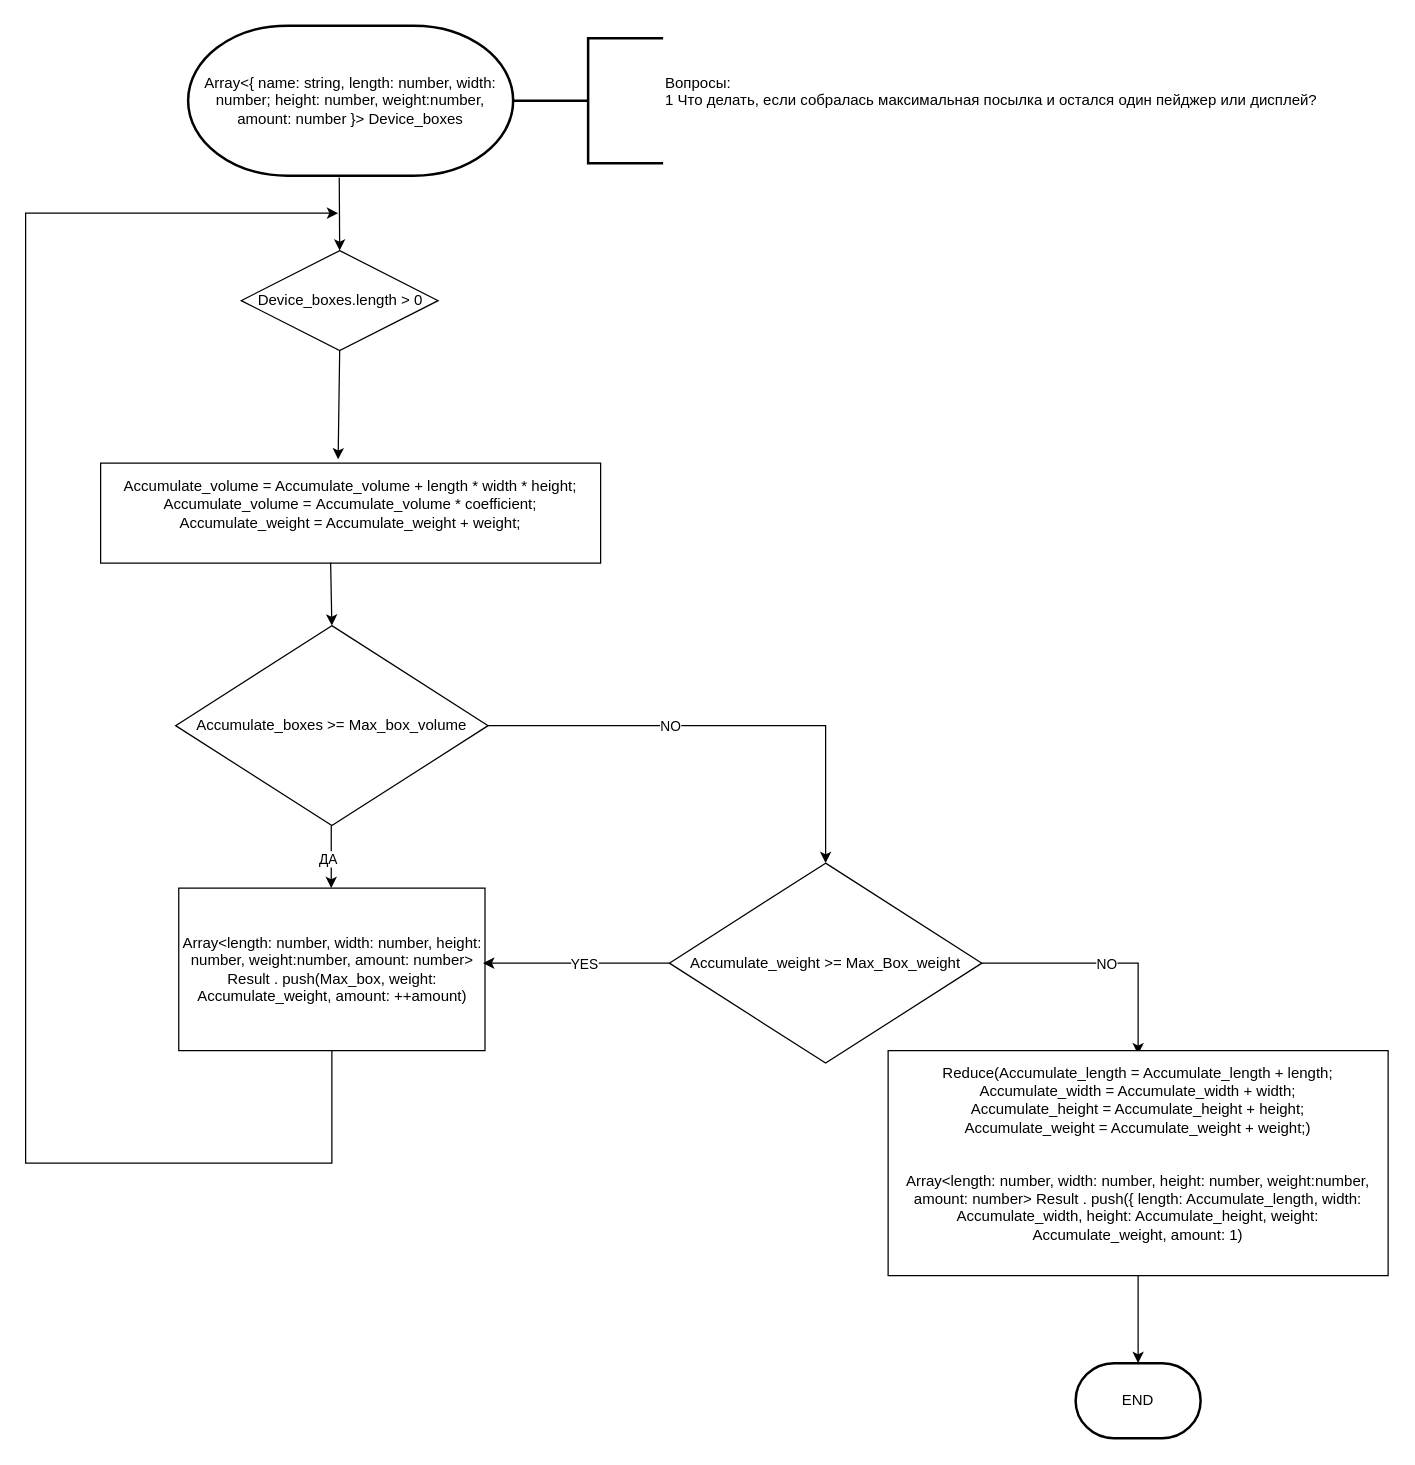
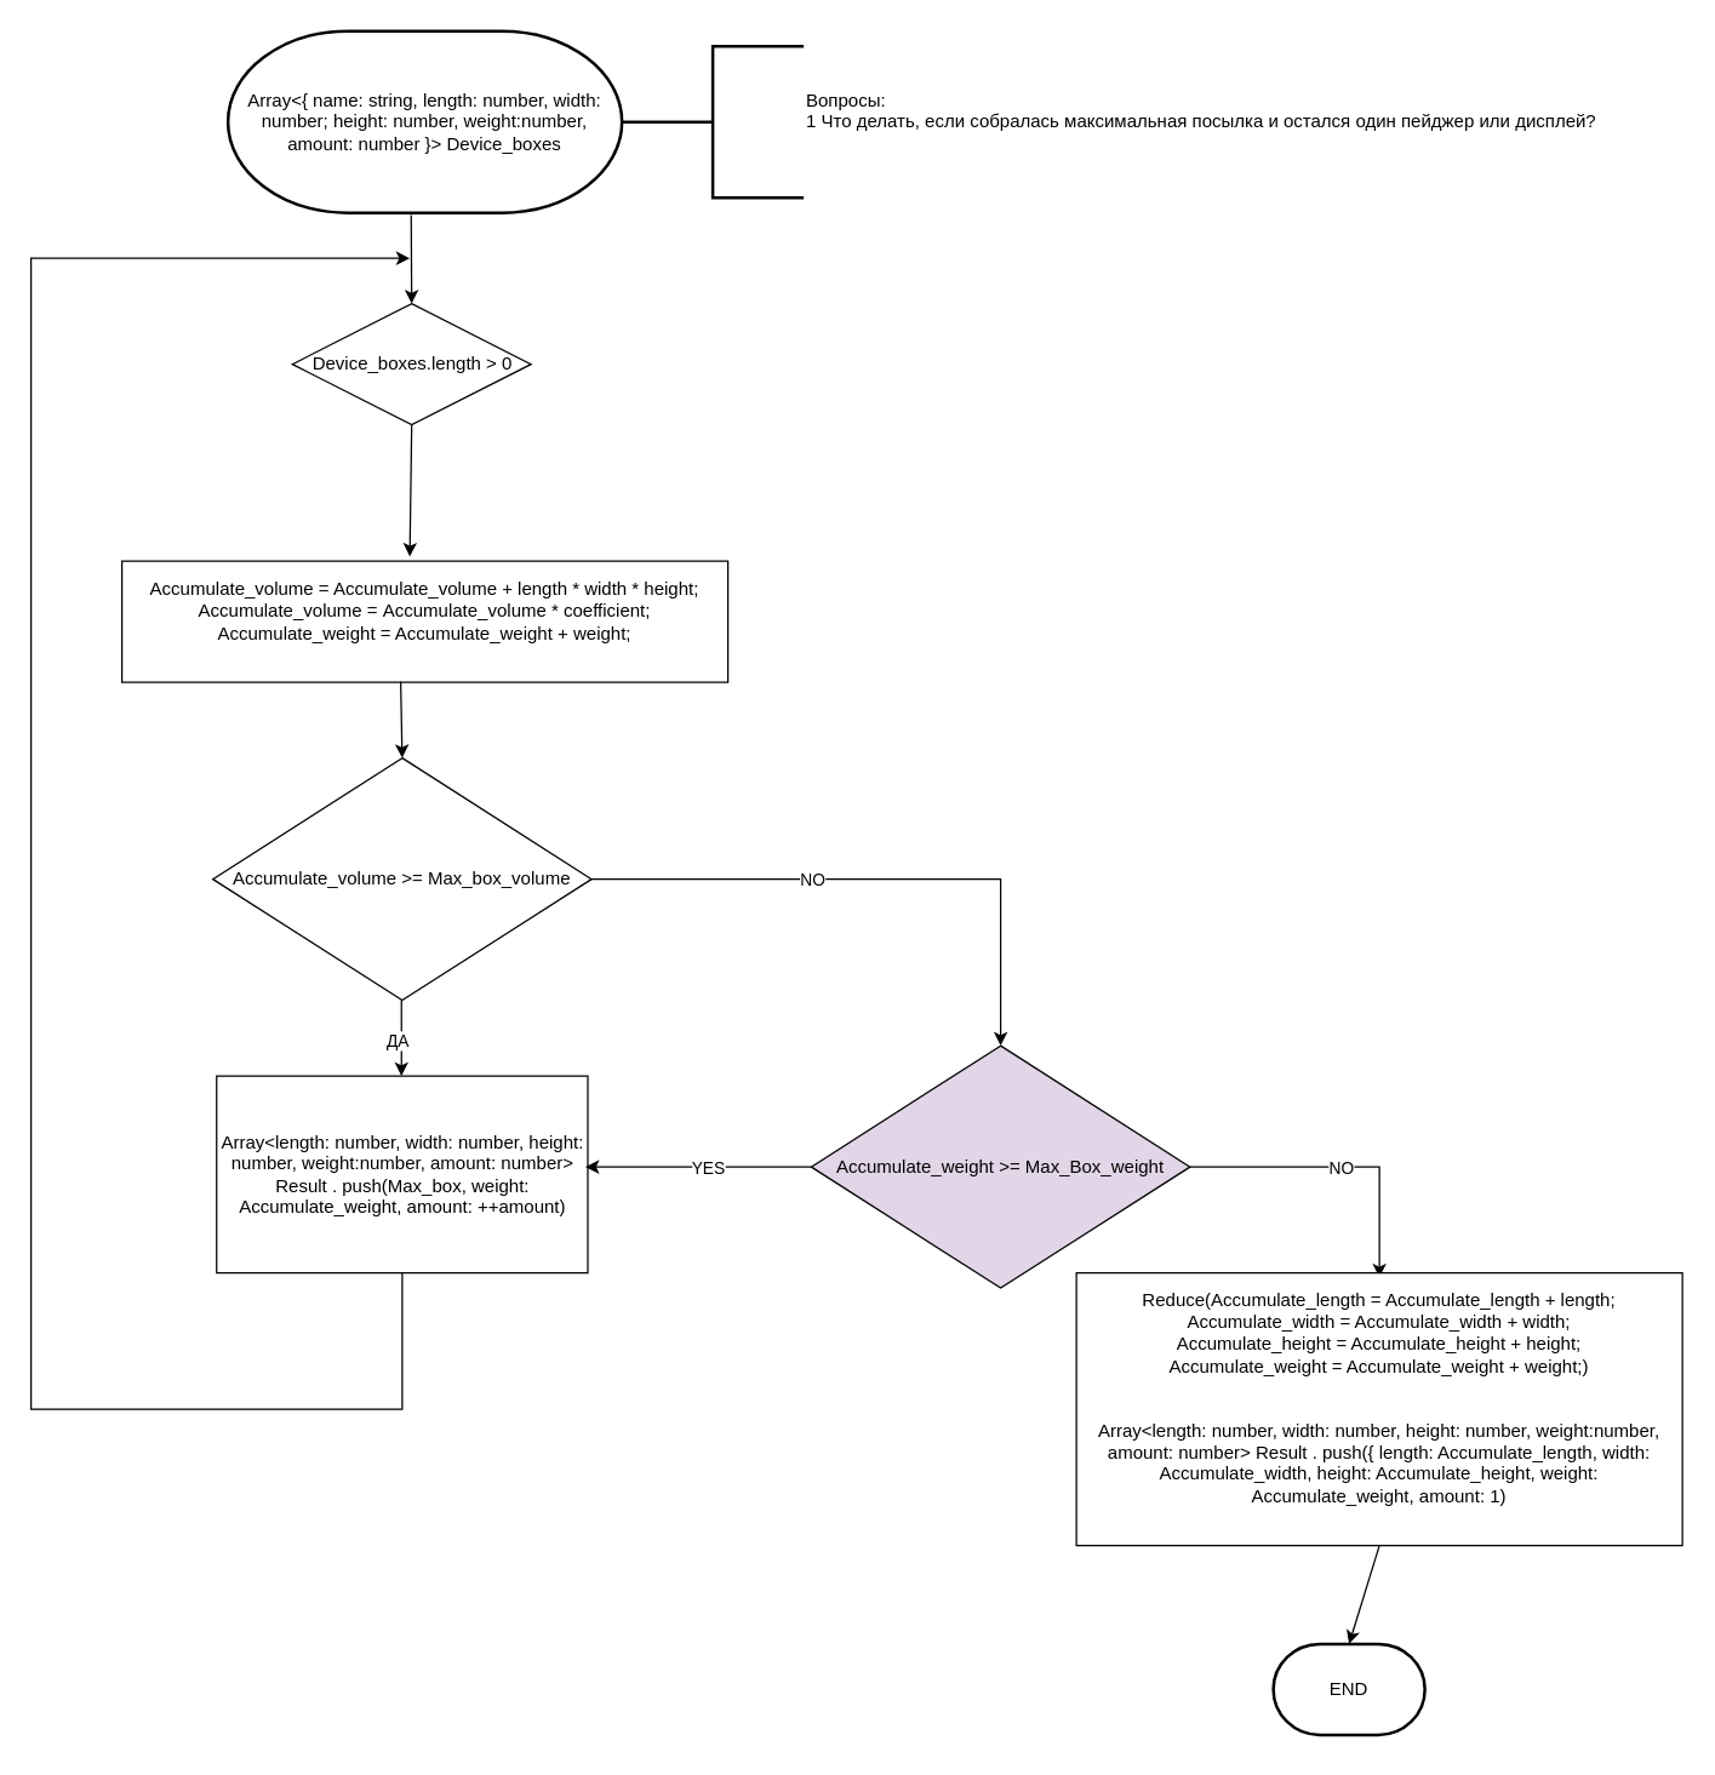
  <mxCell id="0" />
  <mxCell id="1" parent="0" />
  <mxCell id="2" value="Yes" style="rounded=0;html=1;jettySize=auto;orthogonalLoop=1;fontSize=11;endArrow=block;endFill=0;endSize=8;strokeWidth=1;shadow=0;labelBackgroundColor=none;edgeStyle=orthogonalEdgeStyle;" parent="1" edge="1"><mxGeometry y="20" relative="1" as="geometry"><mxPoint as="offset" /><mxPoint x="120" y="300" as="targetPoint" /></mxGeometry></mxCell>
  <mxCell id="3" value="No" style="edgeStyle=orthogonalEdgeStyle;rounded=0;html=1;jettySize=auto;orthogonalLoop=1;fontSize=11;endArrow=block;endFill=0;endSize=8;strokeWidth=1;shadow=0;labelBackgroundColor=none;" parent="1" edge="1"><mxGeometry y="10" relative="1" as="geometry"><mxPoint as="offset" /><mxPoint x="220" y="220" as="targetPoint" /></mxGeometry></mxCell>
  <mxCell id="4" value="No" style="rounded=0;html=1;jettySize=auto;orthogonalLoop=1;fontSize=11;endArrow=block;endFill=0;endSize=8;strokeWidth=1;shadow=0;labelBackgroundColor=none;edgeStyle=orthogonalEdgeStyle;" parent="1" edge="1"><mxGeometry x="0.333" y="20" relative="1" as="geometry"><mxPoint as="offset" /><mxPoint x="120" y="440" as="targetPoint" /></mxGeometry></mxCell>
  <mxCell id="5" value="Yes" style="edgeStyle=orthogonalEdgeStyle;rounded=0;html=1;jettySize=auto;orthogonalLoop=1;fontSize=11;endArrow=block;endFill=0;endSize=8;strokeWidth=1;shadow=0;labelBackgroundColor=none;" parent="1" edge="1"><mxGeometry y="10" relative="1" as="geometry"><mxPoint as="offset" /><mxPoint x="170" y="340" as="sourcePoint" /></mxGeometry></mxCell>
  <mxCell id="6" value="Array&amp;lt;{ name: string, length: number, width: number; height: number, weight:number, amount: number }&amp;gt; Device_boxes" style="strokeWidth=2;html=1;shape=mxgraph.flowchart.terminator;whiteSpace=wrap;" vertex="1" parent="1"><mxGeometry x="150" y="20" width="260" height="120" as="geometry" /></mxCell>
  <mxCell id="7" value="&lt;div&gt;Вопросы:&lt;/div&gt;1 Что делать, если собралась максимальная посылка и остался один пейджер или дисплей?&lt;div&gt;&lt;br&gt;&lt;/div&gt;" style="strokeWidth=2;html=1;shape=mxgraph.flowchart.annotation_2;align=left;labelPosition=right;pointerEvents=1;" vertex="1" parent="1"><mxGeometry x="410" y="30" width="120" height="100" as="geometry" /></mxCell>
  <mxCell id="8" value="" style="endArrow=classic;html=1;rounded=0;exitX=0.465;exitY=1.013;exitDx=0;exitDy=0;exitPerimeter=0;entryX=0.5;entryY=0;entryDx=0;entryDy=0;" edge="1" parent="1" source="6" target="24"><mxGeometry width="50" height="50" relative="1" as="geometry"><mxPoint x="300" y="290" as="sourcePoint" /><mxPoint x="270.38" y="210" as="targetPoint" /></mxGeometry></mxCell>
  <mxCell id="9" value="Accumulate_volume = Accumulate_volume +&amp;nbsp;length * width * height;&lt;br&gt;&lt;div&gt;&lt;span style=&quot;background-color: initial;&quot;&gt;Accumulate_volume =&amp;nbsp;&lt;/span&gt;&lt;span style=&quot;background-color: initial;&quot;&gt;Accumulate_volume * coefficient;&lt;/span&gt;&lt;/div&gt;&lt;div&gt;Accumulate_weight = Accumulate_weight + weight;&lt;/div&gt;&lt;div&gt;&lt;br&gt;&lt;/div&gt;" style="rounded=0;whiteSpace=wrap;html=1;" vertex="1" parent="1"><mxGeometry x="80" y="370" width="400" height="80" as="geometry" /></mxCell>
- <mxCell id="10" value="Accumulate_boxes &amp;gt;= Max_box_volume" style="rhombus;whiteSpace=wrap;html=1;" vertex="1" parent="1"><mxGeometry x="140" y="500" width="250" height="160" as="geometry" /></mxCell>
+ <mxCell id="10" value="Accumulate_volume &amp;gt;= Max_box_volume" style="rhombus;whiteSpace=wrap;html=1;" vertex="1" parent="1"><mxGeometry x="140" y="500" width="250" height="160" as="geometry" /></mxCell>
  <mxCell id="11" value="" style="endArrow=classic;html=1;rounded=0;exitX=0.46;exitY=0.995;exitDx=0;exitDy=0;exitPerimeter=0;entryX=0.5;entryY=0;entryDx=0;entryDy=0;" edge="1" parent="1" source="9" target="10"><mxGeometry width="50" height="50" relative="1" as="geometry"><mxPoint x="290" y="490" as="sourcePoint" /><mxPoint x="340" y="440" as="targetPoint" /></mxGeometry></mxCell>
  <mxCell id="12" value="" style="endArrow=classic;html=1;rounded=0;exitX=1;exitY=0.5;exitDx=0;exitDy=0;entryX=0.5;entryY=0;entryDx=0;entryDy=0;" edge="1" parent="1"><mxGeometry relative="1" as="geometry"><mxPoint x="390" y="580" as="sourcePoint" /><mxPoint x="660" y="690" as="targetPoint" /><Array as="points"><mxPoint x="660" y="580" /></Array></mxGeometry></mxCell>
  <mxCell id="13" value="NO" style="edgeLabel;html=1;align=center;verticalAlign=middle;resizable=0;points=[];" vertex="1" connectable="0" parent="12"><mxGeometry x="-0.236" relative="1" as="geometry"><mxPoint as="offset" /></mxGeometry></mxCell>
- <mxCell id="14" value="Accumulate_weight &amp;gt;= Max_Box_weight" style="rhombus;whiteSpace=wrap;html=1;" vertex="1" parent="1"><mxGeometry x="535" y="690" width="250" height="160" as="geometry" /></mxCell>
+ <mxCell id="14" value="Accumulate_weight &amp;gt;= Max_Box_weight" style="rhombus;whiteSpace=wrap;html=1;fillColor=#e1d5e7;" vertex="1" parent="1"><mxGeometry x="535" y="690" width="250" height="160" as="geometry" /></mxCell>
  <mxCell id="15" value="Array&amp;lt;length: number, width: number, height: number, weight:number, amount: number&amp;gt; Result . push(Max_box, weight: Accumulate_weight, amount: ++amount)" style="rounded=0;whiteSpace=wrap;html=1;" vertex="1" parent="1"><mxGeometry x="142.5" y="710" width="245" height="130" as="geometry" /></mxCell>
  <mxCell id="16" value="" style="endArrow=classic;html=1;rounded=0;exitX=0;exitY=0.5;exitDx=0;exitDy=0;" edge="1" parent="1" source="14"><mxGeometry relative="1" as="geometry"><mxPoint x="210" y="680" as="sourcePoint" /><mxPoint x="386" y="770" as="targetPoint" /></mxGeometry></mxCell>
  <mxCell id="17" value="YES" style="edgeLabel;html=1;align=center;verticalAlign=middle;resizable=0;points=[];" vertex="1" connectable="0" parent="16"><mxGeometry x="-0.08" relative="1" as="geometry"><mxPoint as="offset" /></mxGeometry></mxCell>
  <mxCell id="18" value="" style="endArrow=classic;html=1;rounded=0;exitX=1;exitY=0.5;exitDx=0;exitDy=0;" edge="1" parent="1" source="14"><mxGeometry relative="1" as="geometry"><mxPoint x="820" y="769.5" as="sourcePoint" /><mxPoint x="910" y="843" as="targetPoint" /><Array as="points"><mxPoint x="910" y="770" /></Array></mxGeometry></mxCell>
  <mxCell id="19" value="NO" style="edgeLabel;resizable=0;html=1;;align=center;verticalAlign=middle;" connectable="0" vertex="1" parent="18"><mxGeometry relative="1" as="geometry" /></mxCell>
  <mxCell id="20" value="Reduce(Accumulate_length = Accumulate_length + length;&lt;div&gt;Accumulate_width = Accumulate_width + width;&lt;/div&gt;&lt;div&gt;Accumulate_height = Accumulate_height + height;&lt;/div&gt;&lt;div&gt;Accumulate_weight = Accumulate_weight + weight;)&lt;br&gt;&lt;/div&gt;&lt;div&gt;&lt;br&gt;&lt;/div&gt;&lt;div&gt;&lt;br&gt;&lt;/div&gt;&lt;div&gt;Array&amp;lt;length: number, width: number, height: number, weight:number, amount: number&amp;gt; Result . push({ length: Accumulate_length, width: Accumulate_width, height: Accumulate_height, weight: Accumulate_weight, amount: 1)&lt;br&gt;&lt;/div&gt;&lt;div&gt;&lt;div&gt;&lt;div&gt;&lt;br&gt;&lt;/div&gt;&lt;/div&gt;&lt;/div&gt;" style="rounded=0;whiteSpace=wrap;html=1;" vertex="1" parent="1"><mxGeometry x="710" y="840" width="400" height="180" as="geometry" /></mxCell>
  <mxCell id="21" value="" style="endArrow=classic;html=1;rounded=0;exitX=0.5;exitY=1;exitDx=0;exitDy=0;" edge="1" parent="1"><mxGeometry relative="1" as="geometry"><mxPoint x="264.5" y="660" as="sourcePoint" /><mxPoint x="264.5" y="710" as="targetPoint" /><Array as="points" /></mxGeometry></mxCell>
  <mxCell id="22" value="ДА" style="edgeLabel;html=1;align=center;verticalAlign=middle;resizable=0;points=[];" vertex="1" connectable="0" parent="21"><mxGeometry x="0.04" y="-3" relative="1" as="geometry"><mxPoint as="offset" /></mxGeometry></mxCell>
  <mxCell id="23" value="" style="endArrow=classic;html=1;rounded=0;exitX=0.5;exitY=1;exitDx=0;exitDy=0;" edge="1" parent="1" source="15"><mxGeometry width="50" height="50" relative="1" as="geometry"><mxPoint x="440" y="890" as="sourcePoint" /><mxPoint x="270" y="170" as="targetPoint" /><Array as="points"><mxPoint x="265" y="930" /><mxPoint x="20" y="930" /><mxPoint x="20" y="170" /></Array></mxGeometry></mxCell>
  <mxCell id="24" value="Device_boxes.length &amp;gt; 0" style="rhombus;whiteSpace=wrap;html=1;" vertex="1" parent="1"><mxGeometry x="192.5" y="200" width="157.5" height="80" as="geometry" /></mxCell>
  <mxCell id="25" value="" style="endArrow=classic;html=1;rounded=0;exitX=0.5;exitY=1;exitDx=0;exitDy=0;" edge="1" parent="1" source="24"><mxGeometry width="50" height="50" relative="1" as="geometry"><mxPoint x="264.5" y="280" as="sourcePoint" /><mxPoint x="270" y="367" as="targetPoint" /></mxGeometry></mxCell>
- <mxCell id="26" value="END" style="strokeWidth=2;html=1;shape=mxgraph.flowchart.terminator;whiteSpace=wrap;" vertex="1" parent="1"><mxGeometry x="860" y="1090" width="100" height="60" as="geometry" /></mxCell>
+ <mxCell id="26" value="END" style="strokeWidth=2;html=1;shape=mxgraph.flowchart.terminator;whiteSpace=wrap;" vertex="1" parent="1"><mxGeometry x="840" y="1085" width="100" height="60" as="geometry" /></mxCell>
  <mxCell id="27" value="" style="endArrow=classic;html=1;rounded=0;exitX=0.5;exitY=1;exitDx=0;exitDy=0;entryX=0.5;entryY=0;entryDx=0;entryDy=0;entryPerimeter=0;" edge="1" parent="1" source="20" target="26"><mxGeometry width="50" height="50" relative="1" as="geometry"><mxPoint x="800" y="1060" as="sourcePoint" /><mxPoint x="850" y="1010" as="targetPoint" /></mxGeometry></mxCell>
